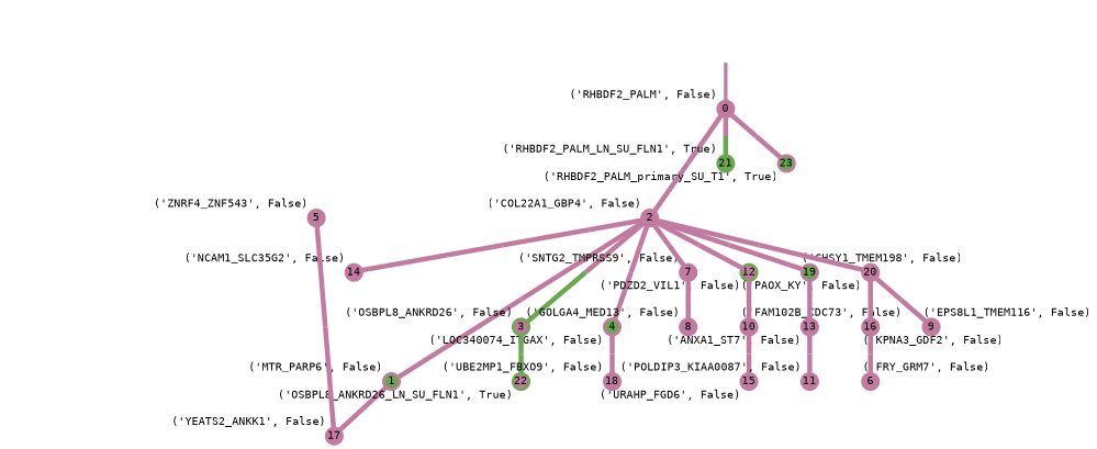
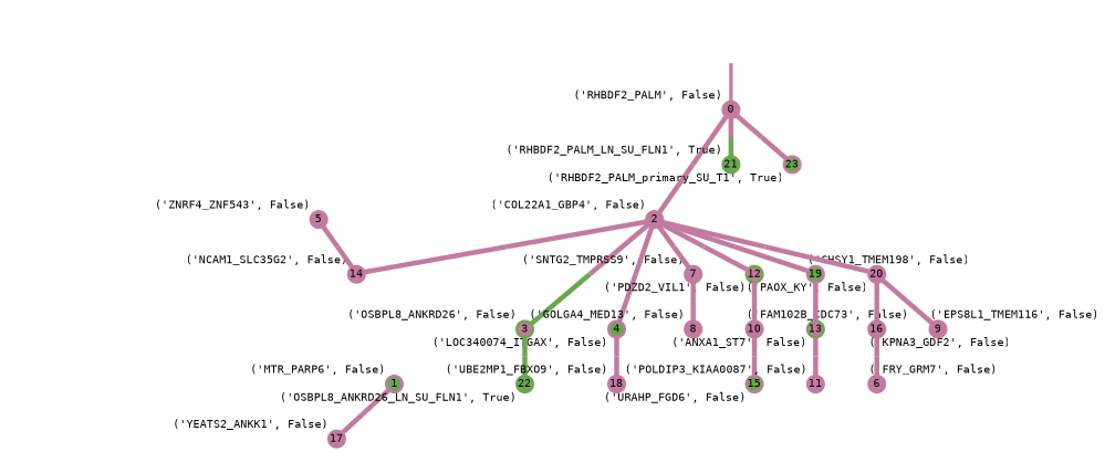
  strict digraph {
    fontname="DejaVu Sans Mono"
    forcelabels=true
    nodesep=0.7
    rankdir=TB
    ranksep=0.6
    splines=false
    node [color="#c27ba0ff" fillcolor="#c27ba0ff" fixedsize=true fontname="DejaVu Sans Mono" fontsize="12pt" penwidth=3 shape=circle style=filled xlabel="('RHBDF2_PALM', False)"]
    edge [arrowhead=tee arrowsize=0 color="#c27ba0ff;0.5:#c27ba0ff" fontname="DejaVu Sans Mono" minlen=1.1818181276321411 penwidth=5.5 style=bold]
    0 [height=0.25]
    2 [height=0.25 xlabel="('COL22A1_GBP4', False)"]
    21 [color="#6aa84fff" fillcolor="#6aa84fff" height=0.25 xlabel="('RHBDF2_PALM_LN_SU_FLN1', True)"]
    23 [fillcolor="#6aa84fff" height=0.25 xlabel="('RHBDF2_PALM_primary_SU_T1', True)"]
    1 [fillcolor="#6aa84fff" height=0.25 xlabel="('MTR_PARP6', False)"]
    3 [color="#6aa84fff" height=0.25 xlabel="('OSBPL8_ANKRD26', False)"]
    4 [fillcolor="#6aa84fff" height=0.25 xlabel="('LOC340074_ITGAX', False)"]
    7 [height=0.25 xlabel="('SNTG2_TMPRSS9', False)"]
    12 [color="#6aa84fff" height=0.25 xlabel="('PDZD2_VIL1', False)"]
    19 [fillcolor="#6aa84fff" height=0.25 xlabel="('CHSY1_TMEM198', False)"]
    20 [height=0.25 xlabel="('PAOX_KY', False)"]
    14 [height=0.25 xlabel="('NCAM1_SLC35G2', False)"]
    17 [height=0.25 xlabel="('YEATS2_ANKK1', False)"]
-   22 [color="#6aa84fff" height=0.25 xlabel="('OSBPL8_ANKRD26_LN_SU_FLN1', True)"]
+   22 [color="#6aa84fff" fillcolor="#6aa84fff" height=0.25 xlabel="('OSBPL8_ANKRD26_LN_SU_FLN1', True)"]
    18 [height=0.25 xlabel="('UBE2MP1_FBXO9', False)"]
    5 [height=0.25 xlabel="('ZNRF4_ZNF543', False)"]
    8 [height=0.25 xlabel="('GOLGA4_MED13', False)"]
    10 [height=0.25 xlabel="('FAM102B_CDC73', False)"]
-   13 [height=0.25 xlabel="('ANXA1_ST7', False)"]
+   13 [color="#6aa84fff" height=0.25 xlabel="('ANXA1_ST7', False)"]
    16 [height=0.25 xlabel="('KPNA3_GDF2', False)"]
    9 [height=0.25 xlabel="('EPS8L1_TMEM116', False)"]
-   15 [height=0.25 xlabel="('URAHP_FGD6', False)"]
+   15 [fillcolor="#6aa84fff" height=0.25 xlabel="('URAHP_FGD6', False)"]
    11 [height=0.25 xlabel="('POLDIP3_KIAA0087', False)"]
    6 [height=0.25 xlabel="('FRY_GRM7', False)"]
    normal [style=invis color="" fillcolor="" fixedsize="" fontsize="" shape=""]
    0 -> 2 [minlen=2.2727272510528564 style=solid]
    0 -> 21 [arrowhead=dot color="#c27ba0ff;0.5:#6aa84fff" minlen=1.0909091234207153 style=solid]
    0 -> 23 [arrowhead=box minlen=1.0909091234207153 style=solid]
-   2 -> 1 [minlen=3.0]
    2 -> 3 [color="#c27ba0ff;0.5:#6aa84fff" minlen=2.200000047683716]
    2 -> 4 [arrowhead=dot minlen=2.200000047683716]
    2 -> 7 [minlen=1.6545454263687134]
    2 -> 12 [arrowhead=dot minlen=1.327272653579712]
    2 -> 19 [arrowhead=box style=solid]
    2 -> 20
    2 -> 14 [arrowhead=dot minlen=1.9454545974731445]
    1 -> 17
    3 -> 22 [arrowhead=box color="#6aa84fff;0.5:#6aa84fff" minlen=1.0909091234207153 style=solid]
    4 -> 18 [arrowhead=dot style=solid]
    7 -> 8 [arrowhead=box minlen=1.436363697052002]
    12 -> 10 [arrowhead=dot minlen=1.3636363744735718]
    19 -> 13 [arrowhead=dot minlen=1.2545454502105713]
    20 -> 16 [arrowhead=box minlen=1.218181848526001]
    20 -> 9 [minlen=1.3636363744735718]
-   5 -> 17 [minlen=1.218181848526001 style=solid]
+   5 -> 14 [minlen=1.218181848526001 style=solid]
    10 -> 15 [minlen=1.218181848526001]
    13 -> 11 [minlen=1.3636363744735718]
    16 -> 6 [minlen=1.7636363506317139 style=solid]
    normal -> 0 [arrowhead=box color="#c27ba0ff" penwidth=4 style=solid minlen=""]
  }
